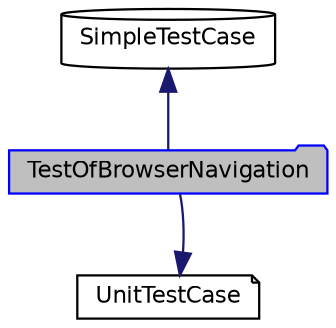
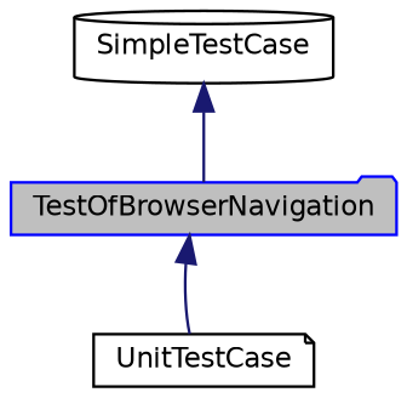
  digraph {
    node [color=black fillcolor=white fontname=Helvetica fontsize=10 style=filled]
    edge [color=midnightblue dir=back fontname=Helvetica fontsize=10 labelfontname=Helvetica labelfontsize=10 style=solid]
    n1 [color=blue fillcolor=grey75 fontcolor=black height=0.2 label=TestOfBrowserNavigation shape=folder width=0.4]
    n2 [height=0.2 label=UnitTestCase shape=note width=0.4]
    n3 [height=0.2 label=SimpleTestCase shape=cylinder width=0.4]
-   n2 -> n1
+   n1 -> n2
    n3 -> n1
  }
